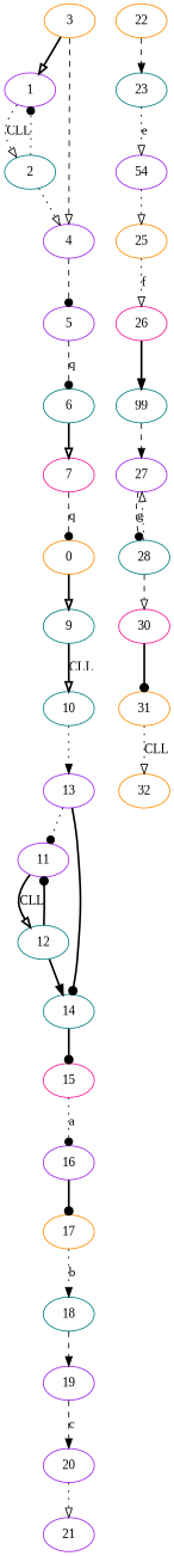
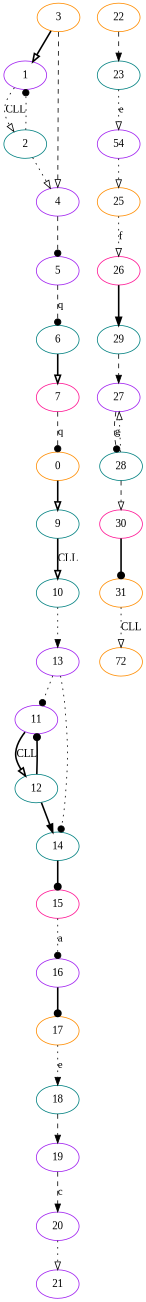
  digraph {
    fontname="Liberation Serif"
    rankdir=TB
    node [color=purple fontname="Liberation Serif"]
    edge [arrowhead=onormal fontname="Liberation Serif" labe=EPSILON style=dotted]
    3 [color=darkorange]
    1
    4
    2 [color=teal]
    5
    6 [color=teal]
    7 [color=deeppink]
    n8 [color=darkorange label=0]
    9 [color=teal]
    10 [color=teal]
    13
    11
    14 [color=teal]
    12 [color=teal]
    15 [color=deeppink]
    16
    17 [color=darkorange]
    18 [color=teal]
    19
    20
    21
    22 [color=darkorange]
    23 [color=teal]
    n24 [label=54]
    25 [color=darkorange]
    26 [color=deeppink]
-   29 [color=teal label=99]
+   29 [color=teal]
    27
    28 [color=teal]
    30 [color=deeppink]
    31 [color=darkorange]
-   32 [color=darkorange]
+   32 [color=darkorange label=72]
    3 -> 1 [style=bold]
    3 -> 4 [style=dashed]
    1 -> 2 [label=CLL labe=""]
    4 -> 5 [arrowhead=dot style=dashed]
    2 -> 1 [arrowhead=dot]
    2 -> 4
    5 -> 6 [arrowhead=dot label=q style=dashed labe=""]
    6 -> 7 [style=bold]
    7 -> n8 [arrowhead=dot label=q style=dashed labe=""]
    n8 -> 9 [style=bold]
    9 -> 10 [label=CLL style=bold labe=""]
    10 -> 13 [arrowhead=normal]
    13 -> 11 [arrowhead=dot]
-   13 -> 14 [arrowhead=dot style=bold]
+   13 -> 14 [arrowhead=dot]
    11 -> 12 [label=CLL style=bold labe=""]
    14 -> 15 [arrowhead=dot style=bold]
    12 -> 11 [arrowhead=dot style=bold]
    12 -> 14 [arrowhead=normal style=bold]
    15 -> 16 [arrowhead=dot label=a labe=""]
    16 -> 17 [arrowhead=dot style=bold]
-   17 -> 18 [arrowhead=normal label=b labe=""]
+   17 -> 18 [arrowhead=normal label=e labe=""]
    18 -> 19 [arrowhead=normal style=dashed]
    19 -> 20 [arrowhead=normal label=c style=dashed labe=""]
    20 -> 21
    22 -> 23 [arrowhead=normal style=dashed]
    23 -> n24 [label=e labe=""]
    n24 -> 25
    25 -> 26 [label=f labe=""]
    26 -> 29 [arrowhead=normal style=bold]
    29 -> 27 [arrowhead=normal style=dashed]
    27 -> 28 [arrowhead=dot label=g style=dashed labe=""]
    28 -> 27
    28 -> 30 [style=dashed]
    30 -> 31 [arrowhead=dot style=bold]
    31 -> 32 [label=CLL labe=""]
  }
